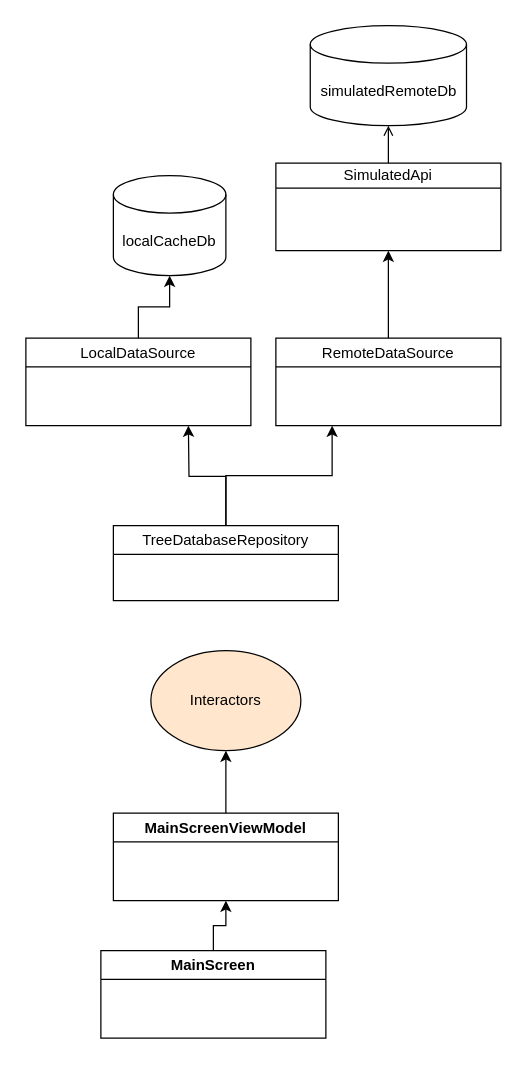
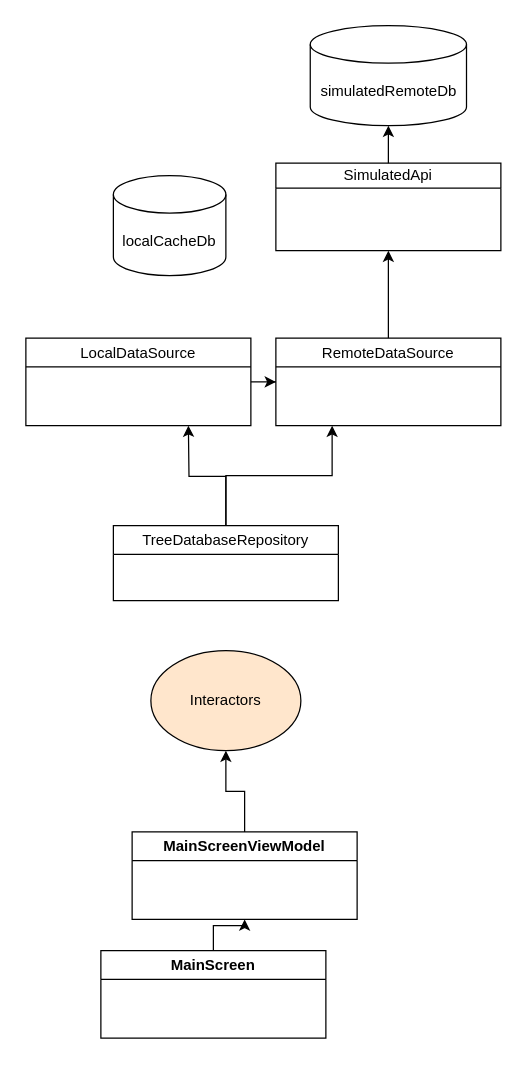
  <mxCell id="0" />
  <mxCell id="1" parent="0" />
  <mxCell id="2" style="edgeStyle=orthogonalEdgeStyle;rounded=0;orthogonalLoop=1;jettySize=auto;html=1;entryX=0.5;entryY=1;entryDx=0;entryDy=0;" edge="1" parent="1" source="3" target="5"><mxGeometry relative="1" as="geometry" /></mxCell>
  <mxCell id="3" value="MainScreen" style="swimlane;whiteSpace=wrap;html=1;" vertex="1" parent="1"><mxGeometry x="80" y="760" width="180" height="70" as="geometry" /></mxCell>
  <mxCell id="4" style="edgeStyle=orthogonalEdgeStyle;rounded=0;orthogonalLoop=1;jettySize=auto;html=1;" edge="1" parent="1" source="5" target="6"><mxGeometry relative="1" as="geometry" /></mxCell>
- <mxCell id="5" value="MainScreenViewModel" style="swimlane;whiteSpace=wrap;html=1;" vertex="1" parent="1"><mxGeometry x="90" y="650" width="180" height="70" as="geometry" /></mxCell>
+ <mxCell id="5" value="MainScreenViewModel" style="swimlane;whiteSpace=wrap;html=1;" vertex="1" parent="1"><mxGeometry x="105" y="665" width="180" height="70" as="geometry" /></mxCell>
  <mxCell id="6" value="Interactors" style="ellipse;whiteSpace=wrap;html=1;fillColor=#ffe6cc;" vertex="1" parent="1"><mxGeometry x="120" y="520" width="120" height="80" as="geometry" /></mxCell>
  <mxCell id="7" style="edgeStyle=orthogonalEdgeStyle;rounded=0;orthogonalLoop=1;jettySize=auto;html=1;" edge="1" parent="1" source="9"><mxGeometry relative="1" as="geometry"><mxPoint x="150" y="340" as="targetPoint" /></mxGeometry></mxCell>
  <mxCell id="8" style="edgeStyle=orthogonalEdgeStyle;rounded=0;orthogonalLoop=1;jettySize=auto;html=1;entryX=0.25;entryY=1;entryDx=0;entryDy=0;" edge="1" parent="1" source="9" target="13"><mxGeometry relative="1" as="geometry" /></mxCell>
  <mxCell id="9" value="&lt;span style=&quot;font-weight: 400;&quot;&gt;TreeDatabaseRepository&lt;/span&gt;" style="swimlane;whiteSpace=wrap;html=1;" vertex="1" parent="1"><mxGeometry x="90" y="420" width="180" height="60" as="geometry" /></mxCell>
  <mxCell id="10" value="&lt;span style=&quot;font-weight: 400;&quot;&gt;SimulatedApi&lt;/span&gt;" style="swimlane;whiteSpace=wrap;html=1;startSize=20;" vertex="1" parent="1"><mxGeometry x="220" y="130" width="180" height="70" as="geometry" /></mxCell>
  <mxCell id="11" value="&lt;span style=&quot;font-weight: 400;&quot;&gt;LocalDataSource&lt;/span&gt;" style="swimlane;whiteSpace=wrap;html=1;" vertex="1" parent="1"><mxGeometry x="20" y="270" width="180" height="70" as="geometry" /></mxCell>
  <mxCell id="12" style="edgeStyle=orthogonalEdgeStyle;rounded=0;orthogonalLoop=1;jettySize=auto;html=1;entryX=0.5;entryY=1;entryDx=0;entryDy=0;" edge="1" parent="1" source="13" target="10"><mxGeometry relative="1" as="geometry" /></mxCell>
  <mxCell id="13" value="&lt;span style=&quot;font-weight: 400;&quot;&gt;RemoteDataSource&lt;/span&gt;" style="swimlane;whiteSpace=wrap;html=1;" vertex="1" parent="1"><mxGeometry x="220" y="270" width="180" height="70" as="geometry" /></mxCell>
  <mxCell id="14" value="localCacheDb" style="shape=cylinder3;whiteSpace=wrap;html=1;boundedLbl=1;backgroundOutline=1;size=15;" vertex="1" parent="1"><mxGeometry x="90" y="140" width="90" height="80" as="geometry" /></mxCell>
  <mxCell id="15" value="simulatedRemoteDb" style="shape=cylinder3;whiteSpace=wrap;html=1;boundedLbl=1;backgroundOutline=1;size=15;" vertex="1" parent="1"><mxGeometry x="247.5" y="20" width="125" height="80" as="geometry" /></mxCell>
- <mxCell id="16" style="edgeStyle=orthogonalEdgeStyle;rounded=0;orthogonalLoop=1;jettySize=auto;html=1;entryX=0.5;entryY=1;entryDx=0;entryDy=0;entryPerimeter=0;" edge="1" parent="1" source="11" target="14"><mxGeometry relative="1" as="geometry" /></mxCell>
- <mxCell id="17" style="edgeStyle=orthogonalEdgeStyle;rounded=0;orthogonalLoop=1;jettySize=auto;html=1;entryX=0.5;entryY=1;entryDx=0;entryDy=0;entryPerimeter=0;endArrow=open;" edge="1" parent="1" source="10" target="15"><mxGeometry relative="1" as="geometry" /></mxCell>
+ <mxCell id="16" style="edgeStyle=orthogonalEdgeStyle;rounded=0;orthogonalLoop=1;jettySize=auto;html=1;" edge="1" parent="1" source="11" target="13"><mxGeometry relative="1" as="geometry" /></mxCell>
+ <mxCell id="17" style="edgeStyle=orthogonalEdgeStyle;rounded=0;orthogonalLoop=1;jettySize=auto;html=1;entryX=0.5;entryY=1;entryDx=0;entryDy=0;entryPerimeter=0;" edge="1" parent="1" source="10" target="15"><mxGeometry relative="1" as="geometry" /></mxCell>
